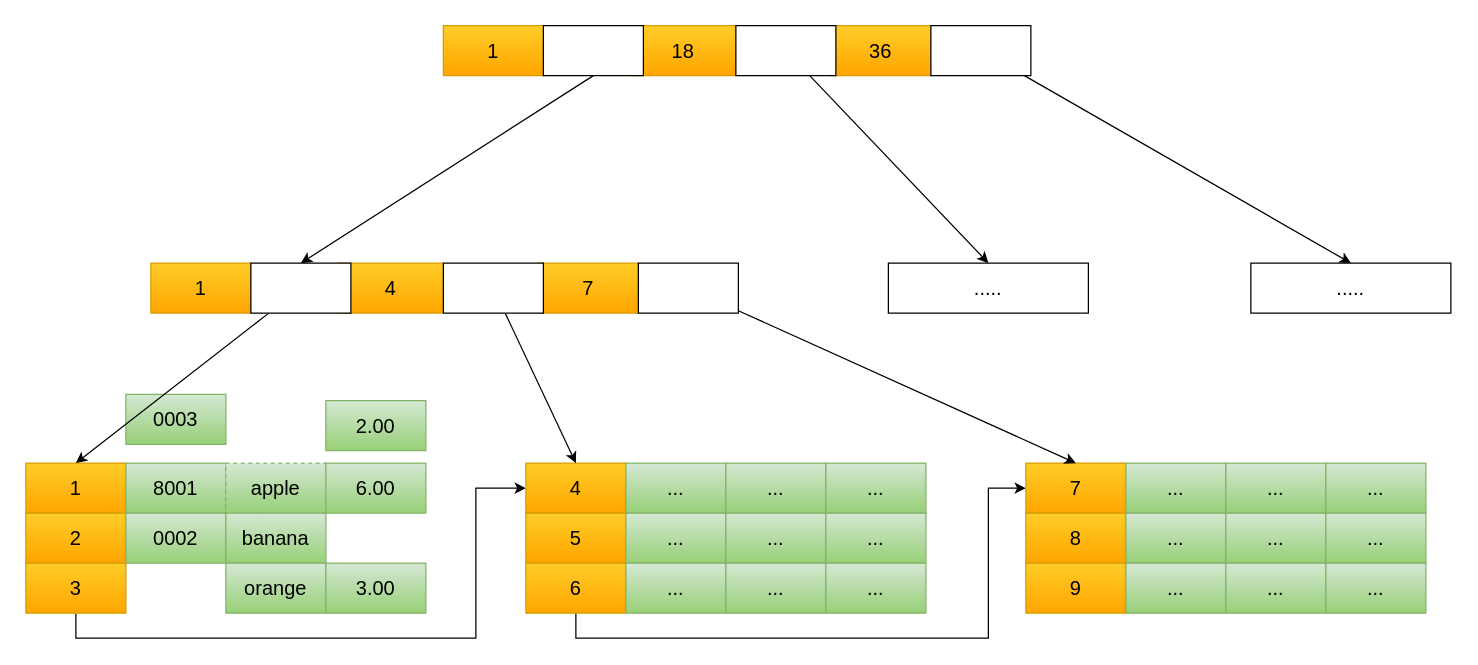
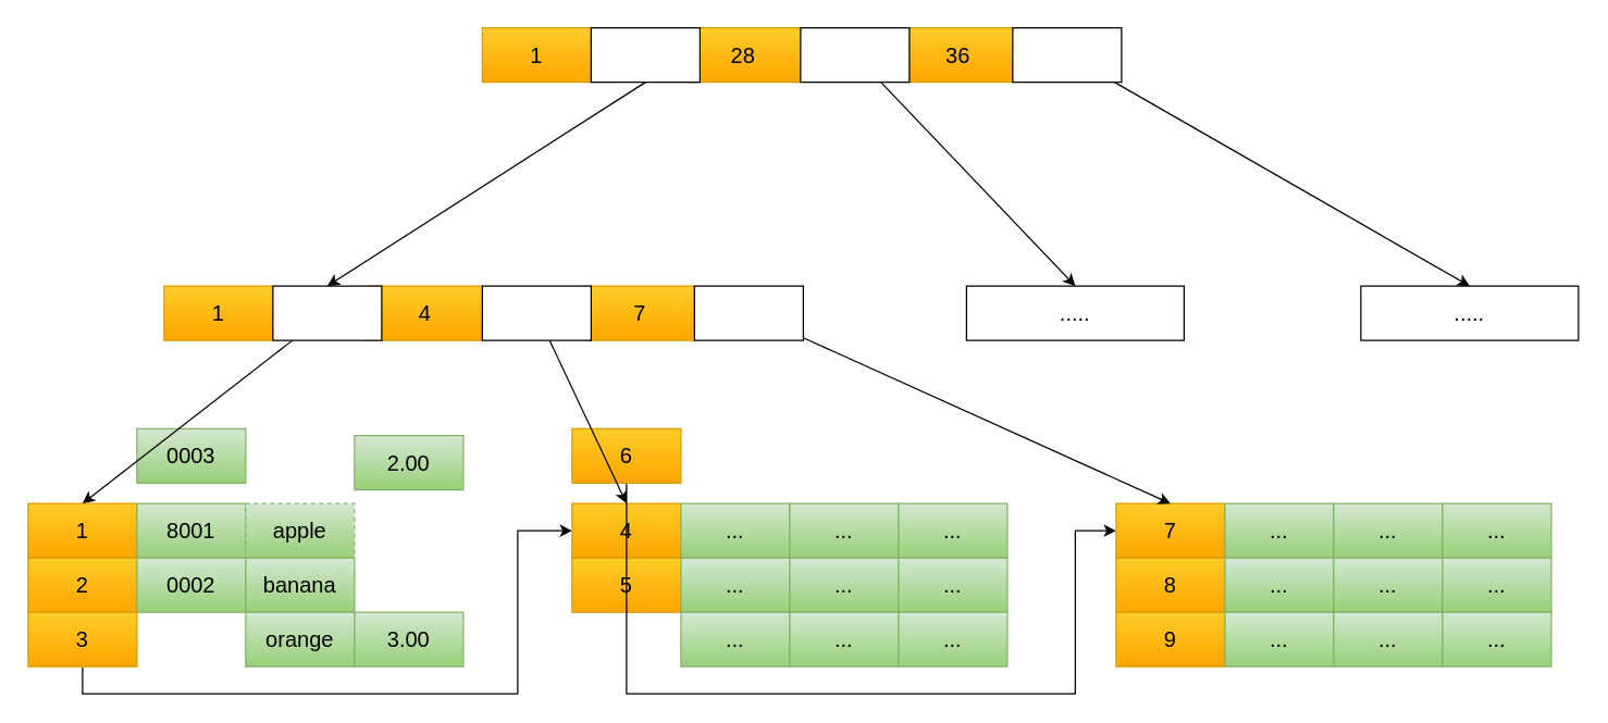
  <mxCell id="0" />
  <mxCell id="1" parent="0" />
  <mxCell id="2" value="1" style="rounded=0;whiteSpace=wrap;html=1;fontSize=16;fillColor=#ffcd28;gradientColor=#ffa500;strokeColor=#d79b00;" vertex="1" parent="1"><mxGeometry x="20" y="370" width="80" height="40" as="geometry" /></mxCell>
  <mxCell id="3" value="8001" style="rounded=0;whiteSpace=wrap;html=1;fontSize=16;fillColor=#d5e8d4;gradientColor=#97d077;strokeColor=#82b366;" vertex="1" parent="1"><mxGeometry x="100" y="370" width="80" height="40" as="geometry" /></mxCell>
  <mxCell id="4" value="apple" style="rounded=0;whiteSpace=wrap;html=1;fontSize=16;fillColor=#d5e8d4;gradientColor=#97d077;strokeColor=#82b366;dashed=1;" vertex="1" parent="1"><mxGeometry x="180" y="370" width="80" height="40" as="geometry" /></mxCell>
- <mxCell id="5" value="6.00" style="rounded=0;whiteSpace=wrap;html=1;fontSize=16;fillColor=#d5e8d4;gradientColor=#97d077;strokeColor=#82b366;" vertex="1" parent="1"><mxGeometry x="260" y="370" width="80" height="40" as="geometry" /></mxCell>
  <mxCell id="6" value="2" style="rounded=0;whiteSpace=wrap;html=1;fontSize=16;fillColor=#ffcd28;gradientColor=#ffa500;strokeColor=#d79b00;" vertex="1" parent="1"><mxGeometry x="20" y="410" width="80" height="40" as="geometry" /></mxCell>
  <mxCell id="7" value="0002" style="rounded=0;whiteSpace=wrap;html=1;fontSize=16;fillColor=#d5e8d4;gradientColor=#97d077;strokeColor=#82b366;" vertex="1" parent="1"><mxGeometry x="100" y="410" width="80" height="40" as="geometry" /></mxCell>
  <mxCell id="8" value="banana" style="rounded=0;whiteSpace=wrap;html=1;fontSize=16;fillColor=#d5e8d4;gradientColor=#97d077;strokeColor=#82b366;" vertex="1" parent="1"><mxGeometry x="180" y="410" width="80" height="40" as="geometry" /></mxCell>
  <mxCell id="9" value="2.00" style="rounded=0;whiteSpace=wrap;html=1;fontSize=16;fillColor=#d5e8d4;gradientColor=#97d077;strokeColor=#82b366;" vertex="1" parent="1"><mxGeometry x="260" y="320" width="80" height="40" as="geometry" /></mxCell>
  <mxCell id="10" value="1" style="rounded=0;whiteSpace=wrap;html=1;fontSize=16;fillColor=#ffcd28;gradientColor=#ffa500;strokeColor=#d79b00;" vertex="1" parent="1"><mxGeometry x="120" y="210" width="80" height="40" as="geometry" /></mxCell>
  <mxCell id="11" value="4" style="rounded=0;whiteSpace=wrap;html=1;fontSize=16;fillColor=#ffcd28;gradientColor=#ffa500;strokeColor=#d79b00;" vertex="1" parent="1"><mxGeometry x="270" y="210" width="84" height="40" as="geometry" /></mxCell>
  <mxCell id="12" value="7" style="rounded=0;whiteSpace=wrap;html=1;fontSize=16;fillColor=#ffcd28;gradientColor=#ffa500;strokeColor=#d79b00;" vertex="1" parent="1"><mxGeometry x="430" y="210" width="80" height="40" as="geometry" /></mxCell>
  <mxCell id="13" style="rounded=0;orthogonalLoop=1;jettySize=auto;html=1;entryX=0;entryY=0.5;entryDx=0;entryDy=0;fontSize=16;exitX=0.5;exitY=1;exitDx=0;exitDy=0;edgeStyle=orthogonalEdgeStyle;" edge="1" parent="1" source="14" target="18"><mxGeometry relative="1" as="geometry"><Array as="points"><mxPoint x="60" y="510" /><mxPoint x="380" y="510" /><mxPoint x="380" y="390" /></Array></mxGeometry></mxCell>
  <mxCell id="14" value="3" style="rounded=0;whiteSpace=wrap;html=1;fontSize=16;fillColor=#ffcd28;gradientColor=#ffa500;strokeColor=#d79b00;" vertex="1" parent="1"><mxGeometry x="20" y="450" width="80" height="40" as="geometry" /></mxCell>
  <mxCell id="15" value="0003" style="rounded=0;whiteSpace=wrap;html=1;fontSize=16;fillColor=#d5e8d4;gradientColor=#97d077;strokeColor=#82b366;" vertex="1" parent="1"><mxGeometry x="100" y="315" width="80" height="40" as="geometry" /></mxCell>
  <mxCell id="16" value="orange" style="rounded=0;whiteSpace=wrap;html=1;fontSize=16;fillColor=#d5e8d4;gradientColor=#97d077;strokeColor=#82b366;" vertex="1" parent="1"><mxGeometry x="180" y="450" width="80" height="40" as="geometry" /></mxCell>
  <mxCell id="17" value="3.00" style="rounded=0;whiteSpace=wrap;html=1;fontSize=16;fillColor=#d5e8d4;gradientColor=#97d077;strokeColor=#82b366;" vertex="1" parent="1"><mxGeometry x="260" y="450" width="80" height="40" as="geometry" /></mxCell>
  <mxCell id="18" value="4" style="rounded=0;whiteSpace=wrap;html=1;fontSize=16;fillColor=#ffcd28;gradientColor=#ffa500;strokeColor=#d79b00;" vertex="1" parent="1"><mxGeometry x="420" y="370" width="80" height="40" as="geometry" /></mxCell>
  <mxCell id="19" value="..." style="rounded=0;whiteSpace=wrap;html=1;fontSize=16;fillColor=#d5e8d4;gradientColor=#97d077;strokeColor=#82b366;" vertex="1" parent="1"><mxGeometry x="500" y="370" width="80" height="40" as="geometry" /></mxCell>
  <mxCell id="20" value="..." style="rounded=0;whiteSpace=wrap;html=1;fontSize=16;fillColor=#d5e8d4;gradientColor=#97d077;strokeColor=#82b366;" vertex="1" parent="1"><mxGeometry x="580" y="370" width="80" height="40" as="geometry" /></mxCell>
  <mxCell id="21" value="..." style="rounded=0;whiteSpace=wrap;html=1;fontSize=16;fillColor=#d5e8d4;gradientColor=#97d077;strokeColor=#82b366;" vertex="1" parent="1"><mxGeometry x="660" y="370" width="80" height="40" as="geometry" /></mxCell>
  <mxCell id="22" value="5" style="rounded=0;whiteSpace=wrap;html=1;fontSize=16;fillColor=#ffcd28;gradientColor=#ffa500;strokeColor=#d79b00;" vertex="1" parent="1"><mxGeometry x="420" y="410" width="80" height="40" as="geometry" /></mxCell>
  <mxCell id="23" value="..." style="rounded=0;whiteSpace=wrap;html=1;fontSize=16;fillColor=#d5e8d4;gradientColor=#97d077;strokeColor=#82b366;" vertex="1" parent="1"><mxGeometry x="500" y="410" width="80" height="40" as="geometry" /></mxCell>
  <mxCell id="24" value="..." style="rounded=0;whiteSpace=wrap;html=1;fontSize=16;fillColor=#d5e8d4;gradientColor=#97d077;strokeColor=#82b366;" vertex="1" parent="1"><mxGeometry x="580" y="410" width="80" height="40" as="geometry" /></mxCell>
  <mxCell id="25" value="..." style="rounded=0;whiteSpace=wrap;html=1;fontSize=16;fillColor=#d5e8d4;gradientColor=#97d077;strokeColor=#82b366;" vertex="1" parent="1"><mxGeometry x="660" y="410" width="80" height="40" as="geometry" /></mxCell>
  <mxCell id="26" style="edgeStyle=orthogonalEdgeStyle;rounded=0;orthogonalLoop=1;jettySize=auto;html=1;entryX=0;entryY=0.5;entryDx=0;entryDy=0;fontSize=16;" edge="1" parent="1" source="27" target="31"><mxGeometry relative="1" as="geometry"><Array as="points"><mxPoint x="460" y="510" /><mxPoint x="790" y="510" /><mxPoint x="790" y="390" /></Array></mxGeometry></mxCell>
- <mxCell id="27" value="6" style="rounded=0;whiteSpace=wrap;html=1;fontSize=16;fillColor=#ffcd28;gradientColor=#ffa500;strokeColor=#d79b00;" vertex="1" parent="1"><mxGeometry x="420" y="450" width="80" height="40" as="geometry" /></mxCell>
+ <mxCell id="27" value="6" style="rounded=0;whiteSpace=wrap;html=1;fontSize=16;fillColor=#ffcd28;gradientColor=#ffa500;strokeColor=#d79b00;" vertex="1" parent="1"><mxGeometry x="420" y="315" width="80" height="40" as="geometry" /></mxCell>
  <mxCell id="28" value="..." style="rounded=0;whiteSpace=wrap;html=1;fontSize=16;fillColor=#d5e8d4;gradientColor=#97d077;strokeColor=#82b366;" vertex="1" parent="1"><mxGeometry x="500" y="450" width="80" height="40" as="geometry" /></mxCell>
  <mxCell id="29" value="..." style="rounded=0;whiteSpace=wrap;html=1;fontSize=16;fillColor=#d5e8d4;gradientColor=#97d077;strokeColor=#82b366;" vertex="1" parent="1"><mxGeometry x="580" y="450" width="80" height="40" as="geometry" /></mxCell>
  <mxCell id="30" value="..." style="rounded=0;whiteSpace=wrap;html=1;fontSize=16;fillColor=#d5e8d4;gradientColor=#97d077;strokeColor=#82b366;" vertex="1" parent="1"><mxGeometry x="660" y="450" width="80" height="40" as="geometry" /></mxCell>
  <mxCell id="31" value="7" style="rounded=0;whiteSpace=wrap;html=1;fontSize=16;fillColor=#ffcd28;gradientColor=#ffa500;strokeColor=#d79b00;" vertex="1" parent="1"><mxGeometry x="820" y="370" width="80" height="40" as="geometry" /></mxCell>
  <mxCell id="32" value="..." style="rounded=0;whiteSpace=wrap;html=1;fontSize=16;fillColor=#d5e8d4;gradientColor=#97d077;strokeColor=#82b366;" vertex="1" parent="1"><mxGeometry x="900" y="370" width="80" height="40" as="geometry" /></mxCell>
  <mxCell id="33" value="..." style="rounded=0;whiteSpace=wrap;html=1;fontSize=16;fillColor=#d5e8d4;gradientColor=#97d077;strokeColor=#82b366;" vertex="1" parent="1"><mxGeometry x="980" y="370" width="80" height="40" as="geometry" /></mxCell>
  <mxCell id="34" value="..." style="rounded=0;whiteSpace=wrap;html=1;fontSize=16;fillColor=#d5e8d4;gradientColor=#97d077;strokeColor=#82b366;" vertex="1" parent="1"><mxGeometry x="1060" y="370" width="80" height="40" as="geometry" /></mxCell>
  <mxCell id="35" value="8" style="rounded=0;whiteSpace=wrap;html=1;fontSize=16;fillColor=#ffcd28;gradientColor=#ffa500;strokeColor=#d79b00;" vertex="1" parent="1"><mxGeometry x="820" y="410" width="80" height="40" as="geometry" /></mxCell>
  <mxCell id="36" value="..." style="rounded=0;whiteSpace=wrap;html=1;fontSize=16;fillColor=#d5e8d4;gradientColor=#97d077;strokeColor=#82b366;" vertex="1" parent="1"><mxGeometry x="900" y="410" width="80" height="40" as="geometry" /></mxCell>
  <mxCell id="37" value="..." style="rounded=0;whiteSpace=wrap;html=1;fontSize=16;fillColor=#d5e8d4;gradientColor=#97d077;strokeColor=#82b366;" vertex="1" parent="1"><mxGeometry x="980" y="410" width="80" height="40" as="geometry" /></mxCell>
  <mxCell id="38" value="..." style="rounded=0;whiteSpace=wrap;html=1;fontSize=16;fillColor=#d5e8d4;gradientColor=#97d077;strokeColor=#82b366;" vertex="1" parent="1"><mxGeometry x="1060" y="410" width="80" height="40" as="geometry" /></mxCell>
  <mxCell id="39" value="9" style="rounded=0;whiteSpace=wrap;html=1;fontSize=16;fillColor=#ffcd28;gradientColor=#ffa500;strokeColor=#d79b00;" vertex="1" parent="1"><mxGeometry x="820" y="450" width="80" height="40" as="geometry" /></mxCell>
  <mxCell id="40" value="..." style="rounded=0;whiteSpace=wrap;html=1;fontSize=16;fillColor=#d5e8d4;gradientColor=#97d077;strokeColor=#82b366;" vertex="1" parent="1"><mxGeometry x="900" y="450" width="80" height="40" as="geometry" /></mxCell>
  <mxCell id="41" value="..." style="rounded=0;whiteSpace=wrap;html=1;fontSize=16;fillColor=#d5e8d4;gradientColor=#97d077;strokeColor=#82b366;" vertex="1" parent="1"><mxGeometry x="980" y="450" width="80" height="40" as="geometry" /></mxCell>
  <mxCell id="42" value="..." style="rounded=0;whiteSpace=wrap;html=1;fontSize=16;fillColor=#d5e8d4;gradientColor=#97d077;strokeColor=#82b366;" vertex="1" parent="1"><mxGeometry x="1060" y="450" width="80" height="40" as="geometry" /></mxCell>
  <mxCell id="43" style="edgeStyle=none;rounded=0;orthogonalLoop=1;jettySize=auto;html=1;entryX=0.5;entryY=0;entryDx=0;entryDy=0;fontSize=16;" edge="1" parent="1" source="44" target="2"><mxGeometry relative="1" as="geometry" /></mxCell>
  <mxCell id="44" value="" style="rounded=0;whiteSpace=wrap;html=1;fontSize=16;" vertex="1" parent="1"><mxGeometry x="200" y="210" width="80" height="40" as="geometry" /></mxCell>
  <mxCell id="45" style="edgeStyle=none;rounded=0;orthogonalLoop=1;jettySize=auto;html=1;entryX=0.5;entryY=0;entryDx=0;entryDy=0;fontSize=16;" edge="1" parent="1" source="46" target="18"><mxGeometry relative="1" as="geometry" /></mxCell>
  <mxCell id="46" value="" style="rounded=0;whiteSpace=wrap;html=1;fontSize=16;" vertex="1" parent="1"><mxGeometry x="354" y="210" width="80" height="40" as="geometry" /></mxCell>
  <mxCell id="47" style="edgeStyle=none;rounded=0;orthogonalLoop=1;jettySize=auto;html=1;entryX=0.5;entryY=0;entryDx=0;entryDy=0;fontSize=16;" edge="1" parent="1" source="48" target="31"><mxGeometry relative="1" as="geometry" /></mxCell>
  <mxCell id="48" value="" style="rounded=0;whiteSpace=wrap;html=1;fontSize=16;" vertex="1" parent="1"><mxGeometry x="510" y="210" width="80" height="40" as="geometry" /></mxCell>
  <mxCell id="49" value="....." style="rounded=0;whiteSpace=wrap;html=1;fontSize=16;" vertex="1" parent="1"><mxGeometry x="710" y="210" width="160" height="40" as="geometry" /></mxCell>
  <mxCell id="50" value="....." style="rounded=0;whiteSpace=wrap;html=1;fontSize=16;" vertex="1" parent="1"><mxGeometry x="1000" y="210" width="160" height="40" as="geometry" /></mxCell>
  <mxCell id="51" value="1" style="rounded=0;whiteSpace=wrap;html=1;fontSize=16;fillColor=#ffcd28;gradientColor=#ffa500;strokeColor=#d79b00;" vertex="1" parent="1"><mxGeometry x="354" y="20" width="80" height="40" as="geometry" /></mxCell>
- <mxCell id="52" value="18" style="rounded=0;whiteSpace=wrap;html=1;fontSize=16;fillColor=#ffcd28;gradientColor=#ffa500;strokeColor=#d79b00;" vertex="1" parent="1"><mxGeometry x="504" y="20" width="84" height="40" as="geometry" /></mxCell>
+ <mxCell id="52" value="28" style="rounded=0;whiteSpace=wrap;html=1;fontSize=16;fillColor=#ffcd28;gradientColor=#ffa500;strokeColor=#d79b00;" vertex="1" parent="1"><mxGeometry x="504" y="20" width="84" height="40" as="geometry" /></mxCell>
  <mxCell id="53" value="36" style="rounded=0;whiteSpace=wrap;html=1;fontSize=16;fillColor=#ffcd28;gradientColor=#ffa500;strokeColor=#d79b00;" vertex="1" parent="1"><mxGeometry x="664" y="20" width="80" height="40" as="geometry" /></mxCell>
  <mxCell id="54" style="rounded=0;orthogonalLoop=1;jettySize=auto;html=1;entryX=0.5;entryY=0;entryDx=0;entryDy=0;fontSize=16;exitX=0.5;exitY=1;exitDx=0;exitDy=0;" edge="1" parent="1" source="55" target="44"><mxGeometry relative="1" as="geometry" /></mxCell>
  <mxCell id="55" value="" style="rounded=0;whiteSpace=wrap;html=1;fontSize=16;" vertex="1" parent="1"><mxGeometry x="434" y="20" width="80" height="40" as="geometry" /></mxCell>
  <mxCell id="56" style="edgeStyle=none;rounded=0;orthogonalLoop=1;jettySize=auto;html=1;entryX=0.5;entryY=0;entryDx=0;entryDy=0;fontSize=16;" edge="1" parent="1" source="57" target="49"><mxGeometry relative="1" as="geometry" /></mxCell>
  <mxCell id="57" value="" style="rounded=0;whiteSpace=wrap;html=1;fontSize=16;" vertex="1" parent="1"><mxGeometry x="588" y="20" width="80" height="40" as="geometry" /></mxCell>
  <mxCell id="58" style="edgeStyle=none;rounded=0;orthogonalLoop=1;jettySize=auto;html=1;entryX=0.5;entryY=0;entryDx=0;entryDy=0;fontSize=16;" edge="1" parent="1" source="59" target="50"><mxGeometry relative="1" as="geometry" /></mxCell>
  <mxCell id="59" value="" style="rounded=0;whiteSpace=wrap;html=1;fontSize=16;" vertex="1" parent="1"><mxGeometry x="744" y="20" width="80" height="40" as="geometry" /></mxCell>
